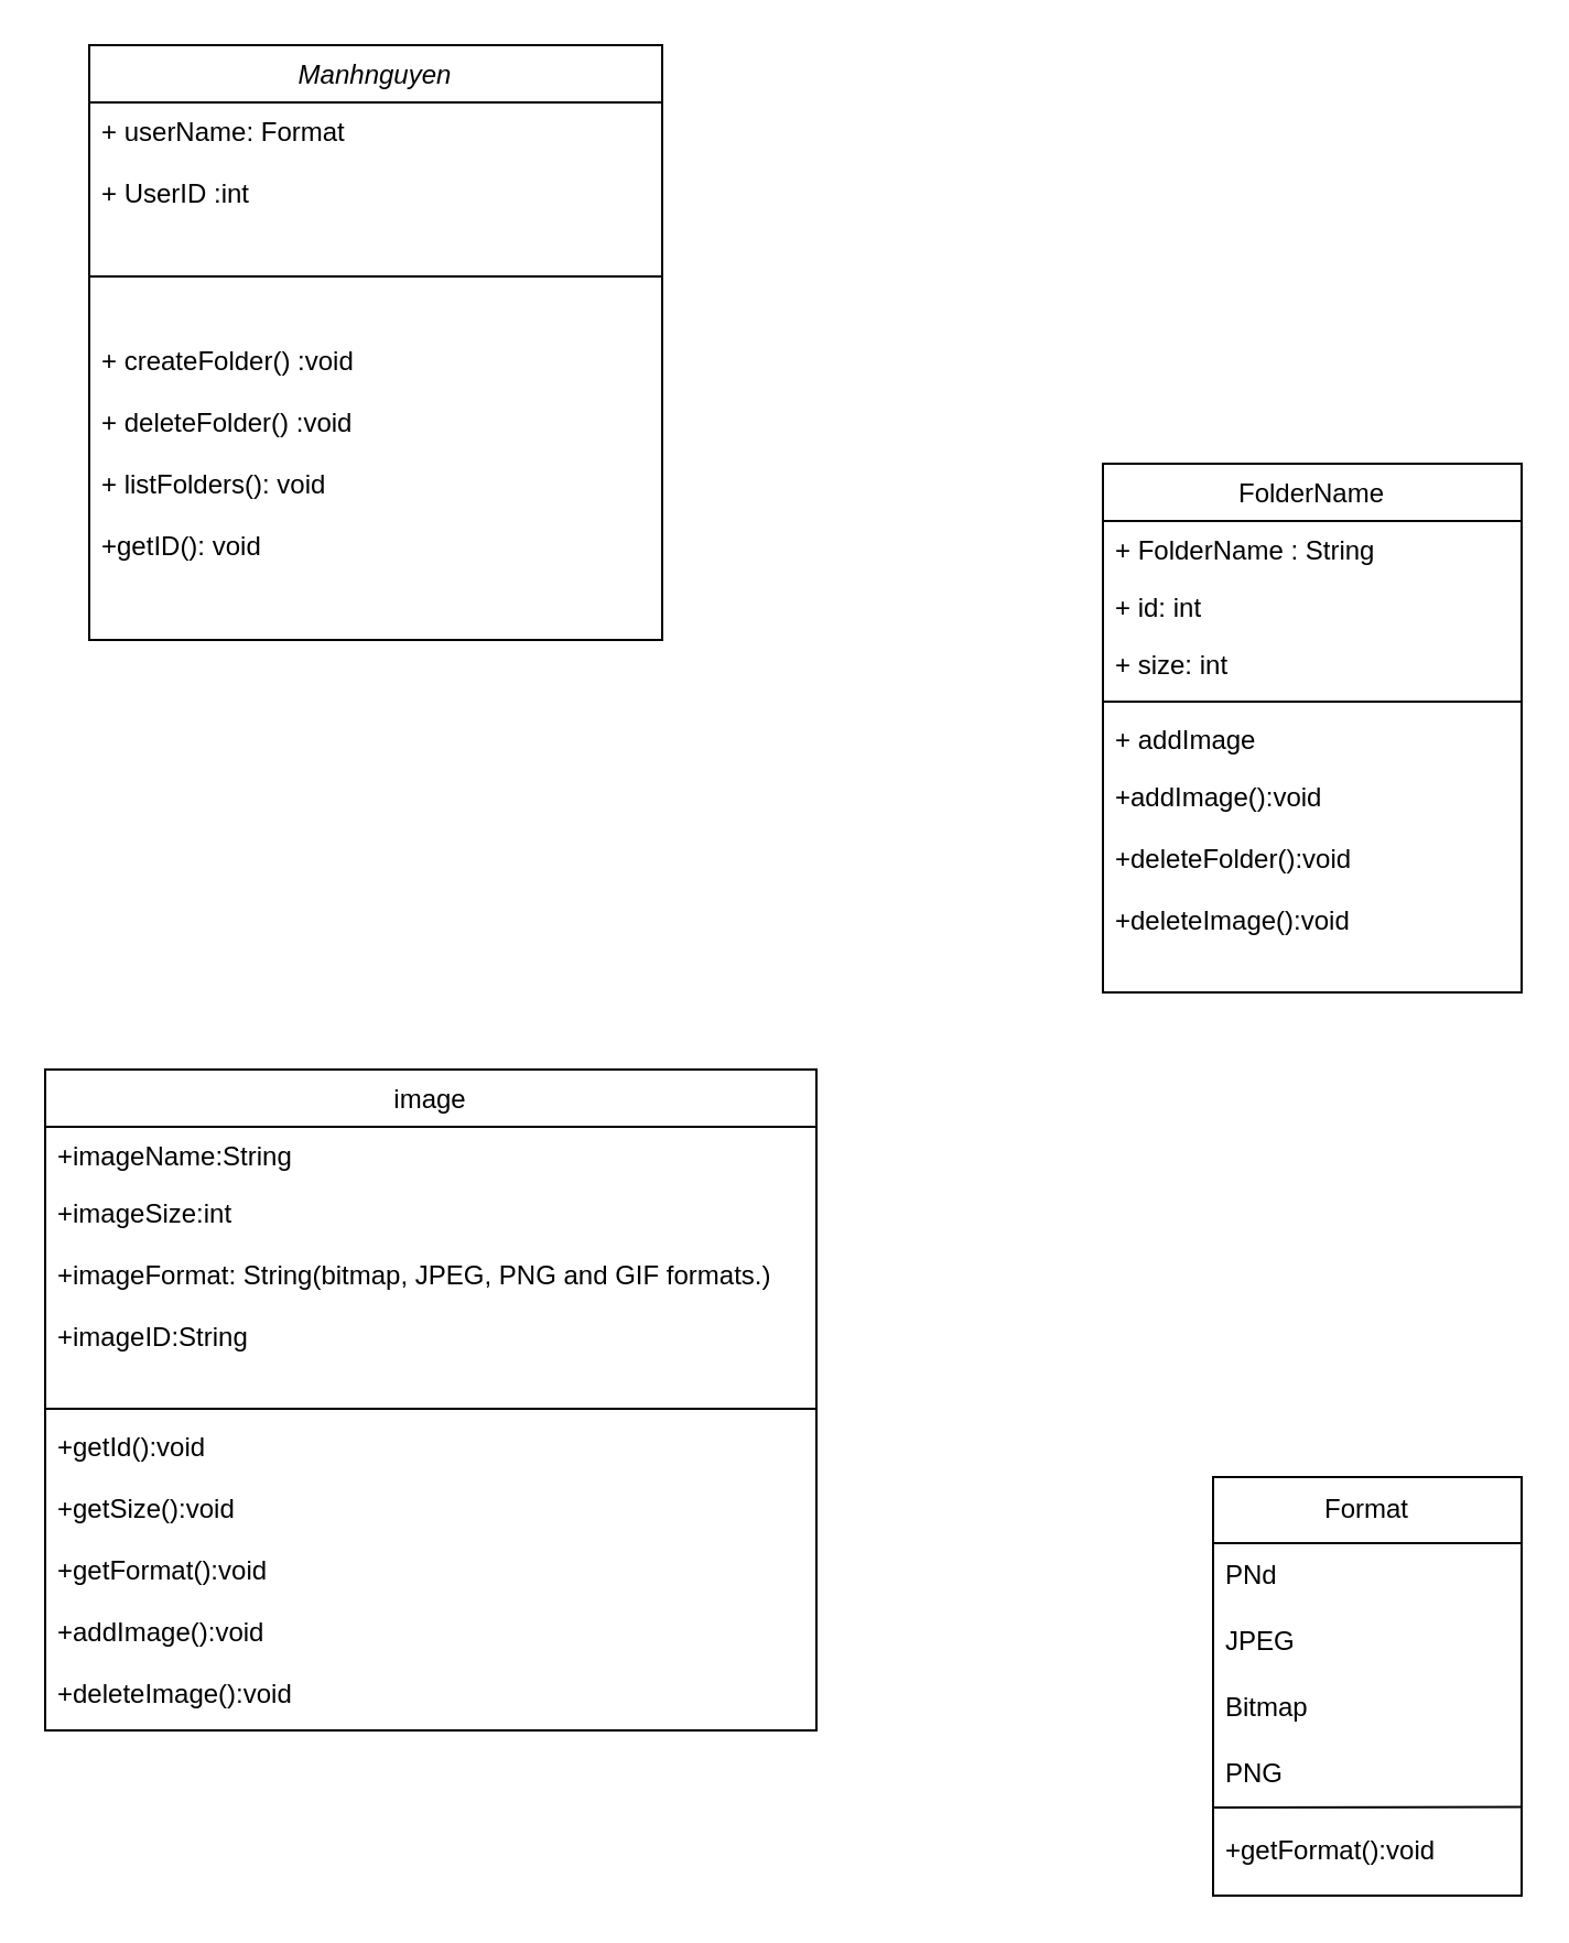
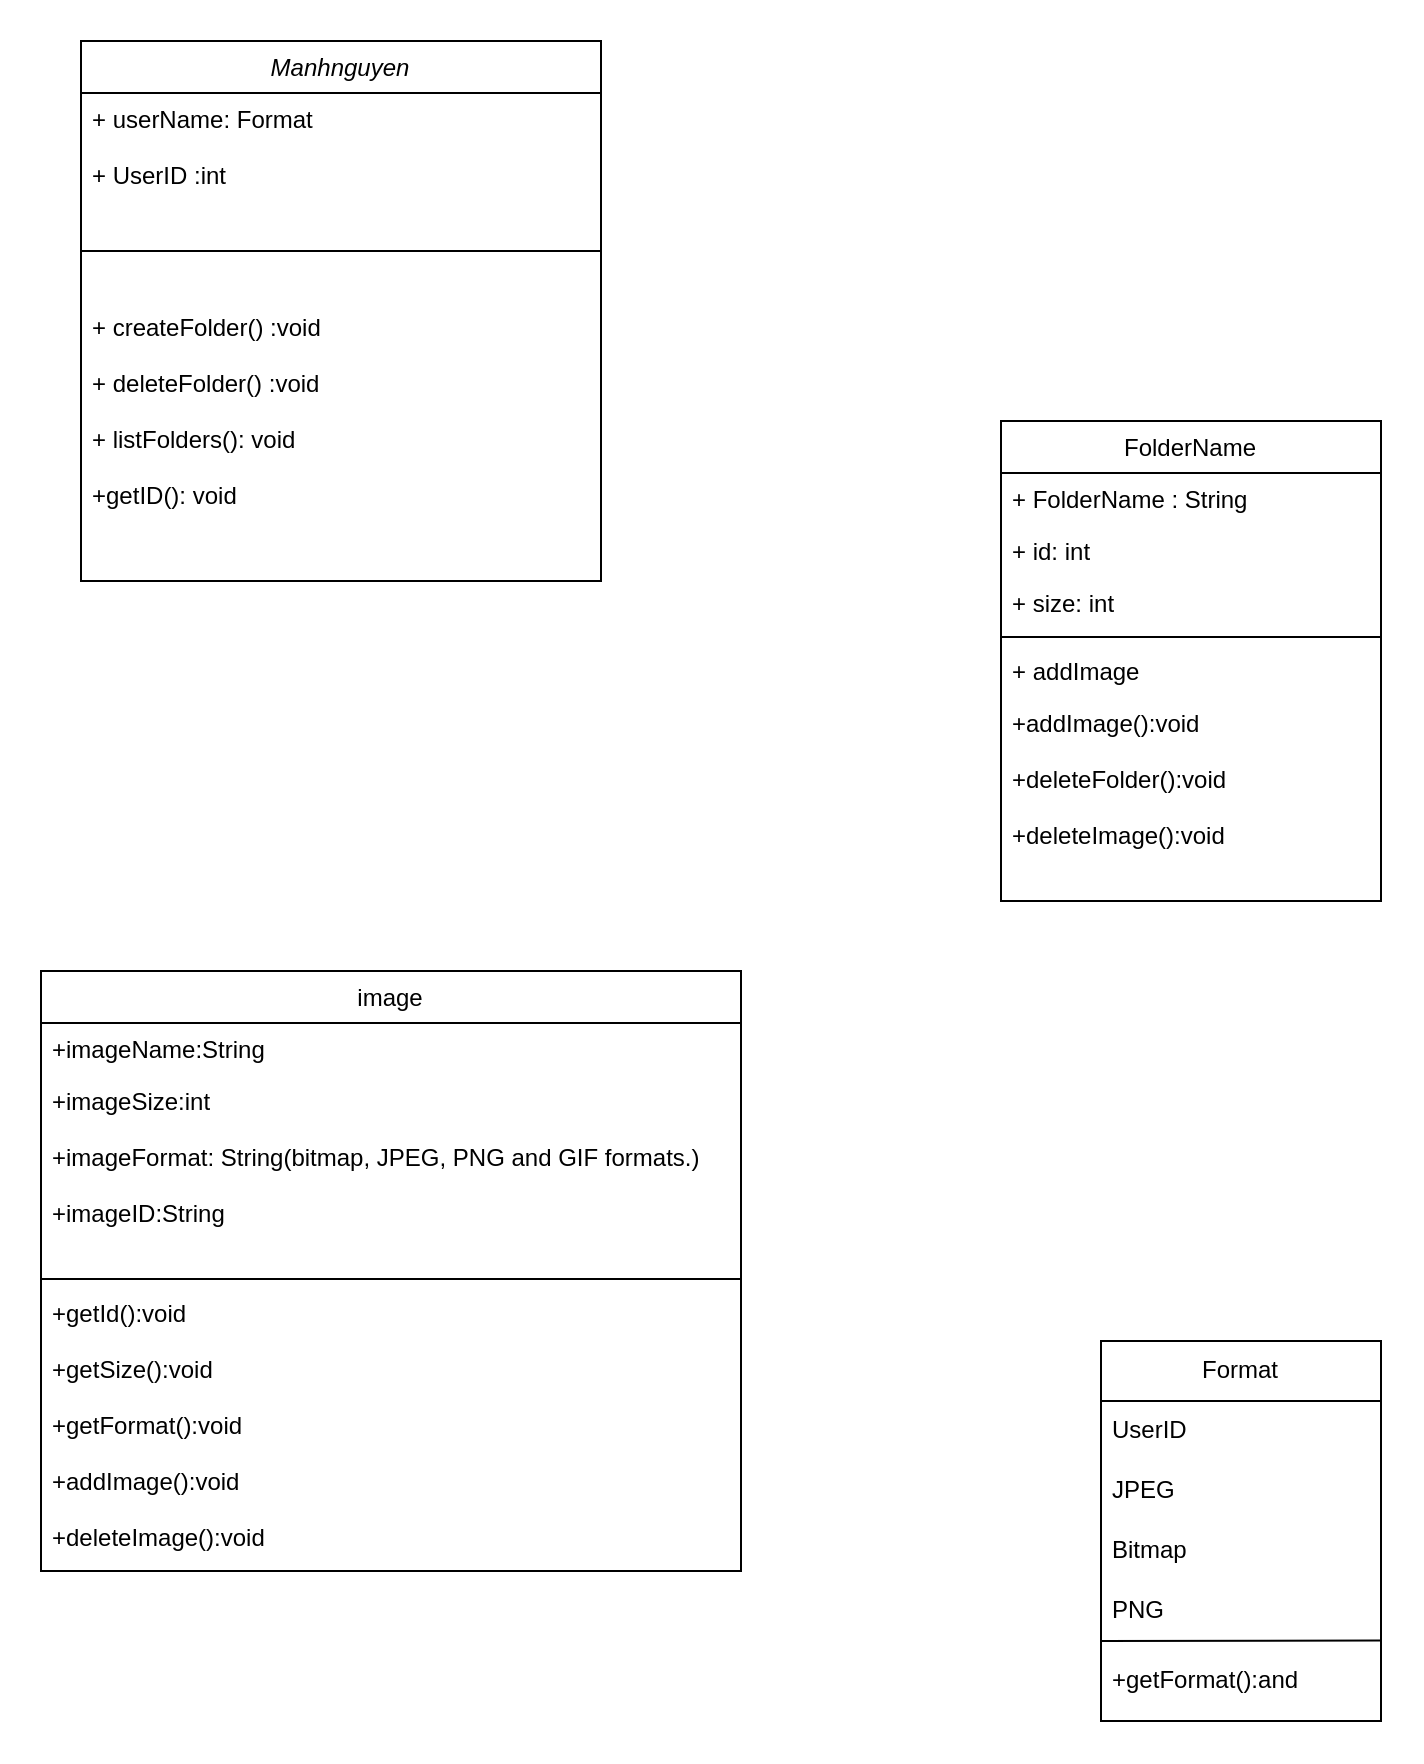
  <mxCell id="0" />
  <mxCell id="1" parent="0" />
  <mxCell id="2" value="Manhnguyen" style="swimlane;fontStyle=2;align=center;verticalAlign=top;childLayout=stackLayout;horizontal=1;startSize=26;horizontalStack=0;resizeParent=1;resizeLast=0;collapsible=1;marginBottom=0;rounded=0;shadow=0;strokeWidth=1;" parent="1" vertex="1"><mxGeometry x="40" y="20" width="260" height="270" as="geometry"><mxRectangle x="230" y="140" width="160" height="26" as="alternateBounds" /></mxGeometry></mxCell>
  <mxCell id="3" value="+ userName: Format&#10;&#10;+ UserID :int&#10;&#10;" style="text;align=left;verticalAlign=top;spacingLeft=4;spacingRight=4;overflow=hidden;rotatable=0;points=[[0,0.5],[1,0.5]];portConstraint=eastwest;" parent="2" vertex="1"><mxGeometry y="26" width="260" height="54" as="geometry" /></mxCell>
  <mxCell id="4" value="" style="line;html=1;strokeWidth=1;align=left;verticalAlign=middle;spacingTop=-1;spacingLeft=3;spacingRight=3;rotatable=0;labelPosition=right;points=[];portConstraint=eastwest;" parent="2" vertex="1"><mxGeometry y="80" width="260" height="50" as="geometry" /></mxCell>
  <mxCell id="5" value="+ createFolder() :void&#10;&#10;+ deleteFolder() :void&#10;&#10; + listFolders(): void&#10;&#10;+getID(): void" style="text;align=left;verticalAlign=top;spacingLeft=4;spacingRight=4;overflow=hidden;rotatable=0;points=[[0,0.5],[1,0.5]];portConstraint=eastwest;" parent="2" vertex="1"><mxGeometry y="130" width="260" height="110" as="geometry" /></mxCell>
  <mxCell id="6" value="image" style="swimlane;fontStyle=0;align=center;verticalAlign=top;childLayout=stackLayout;horizontal=1;startSize=26;horizontalStack=0;resizeParent=1;resizeLast=0;collapsible=1;marginBottom=0;rounded=0;shadow=0;strokeWidth=1;" parent="1" vertex="1"><mxGeometry x="20" y="485" width="350" height="300" as="geometry"><mxRectangle x="130" y="380" width="160" height="26" as="alternateBounds" /></mxGeometry></mxCell>
  <mxCell id="7" value="+imageName:String&#10;&#10;" style="text;align=left;verticalAlign=top;spacingLeft=4;spacingRight=4;overflow=hidden;rotatable=0;points=[[0,0.5],[1,0.5]];portConstraint=eastwest;" parent="6" vertex="1"><mxGeometry y="26" width="350" height="26" as="geometry" /></mxCell>
  <mxCell id="8" value="+imageSize:int&#10;&#10;+imageFormat: String(bitmap, JPEG, PNG and GIF formats.)&#10;&#10;+imageID:String" style="text;align=left;verticalAlign=top;spacingLeft=4;spacingRight=4;overflow=hidden;rotatable=0;points=[[0,0.5],[1,0.5]];portConstraint=eastwest;rounded=0;shadow=0;html=0;" parent="6" vertex="1"><mxGeometry y="52" width="350" height="98" as="geometry" /></mxCell>
  <mxCell id="9" value="" style="line;html=1;strokeWidth=1;align=left;verticalAlign=middle;spacingTop=-1;spacingLeft=3;spacingRight=3;rotatable=0;labelPosition=right;points=[];portConstraint=eastwest;" parent="6" vertex="1"><mxGeometry y="150" width="350" height="8" as="geometry" /></mxCell>
  <mxCell id="10" value="+getId():void&#10;&#10;+getSize():void&#10;&#10;+getFormat():void&#10;&#10;+addImage():void&#10;&#10;+deleteImage():void" style="text;align=left;verticalAlign=top;spacingLeft=4;spacingRight=4;overflow=hidden;rotatable=0;points=[[0,0.5],[1,0.5]];portConstraint=eastwest;" parent="6" vertex="1"><mxGeometry y="158" width="350" height="142" as="geometry" /></mxCell>
  <mxCell id="11" value="FolderName" style="swimlane;fontStyle=0;align=center;verticalAlign=top;childLayout=stackLayout;horizontal=1;startSize=26;horizontalStack=0;resizeParent=1;resizeLast=0;collapsible=1;marginBottom=0;rounded=0;shadow=0;strokeWidth=1;" parent="1" vertex="1"><mxGeometry x="500" y="210" width="190" height="240" as="geometry"><mxRectangle x="550" y="140" width="160" height="26" as="alternateBounds" /></mxGeometry></mxCell>
  <mxCell id="12" value="+ FolderName : String" style="text;align=left;verticalAlign=top;spacingLeft=4;spacingRight=4;overflow=hidden;rotatable=0;points=[[0,0.5],[1,0.5]];portConstraint=eastwest;" parent="11" vertex="1"><mxGeometry y="26" width="190" height="26" as="geometry" /></mxCell>
  <mxCell id="13" value="+ id: int" style="text;align=left;verticalAlign=top;spacingLeft=4;spacingRight=4;overflow=hidden;rotatable=0;points=[[0,0.5],[1,0.5]];portConstraint=eastwest;rounded=0;shadow=0;html=0;" parent="11" vertex="1"><mxGeometry y="52" width="190" height="26" as="geometry" /></mxCell>
  <mxCell id="14" value="+ size: int" style="text;align=left;verticalAlign=top;spacingLeft=4;spacingRight=4;overflow=hidden;rotatable=0;points=[[0,0.5],[1,0.5]];portConstraint=eastwest;rounded=0;shadow=0;html=0;" parent="11" vertex="1"><mxGeometry y="78" width="190" height="26" as="geometry" /></mxCell>
  <mxCell id="15" value="" style="line;html=1;strokeWidth=1;align=left;verticalAlign=middle;spacingTop=-1;spacingLeft=3;spacingRight=3;rotatable=0;labelPosition=right;points=[];portConstraint=eastwest;" parent="11" vertex="1"><mxGeometry y="104" width="190" height="8" as="geometry" /></mxCell>
  <mxCell id="16" value="+ addImage" style="text;align=left;verticalAlign=top;spacingLeft=4;spacingRight=4;overflow=hidden;rotatable=0;points=[[0,0.5],[1,0.5]];portConstraint=eastwest;" parent="11" vertex="1"><mxGeometry y="112" width="190" height="26" as="geometry" /></mxCell>
  <mxCell id="17" value="+addImage():void&#10;&#10;+deleteFolder():void&#10;&#10;+deleteImage():void&#10;&#10;" style="text;align=left;verticalAlign=top;spacingLeft=4;spacingRight=4;overflow=hidden;rotatable=0;points=[[0,0.5],[1,0.5]];portConstraint=eastwest;" parent="11" vertex="1"><mxGeometry y="138" width="190" height="102" as="geometry" /></mxCell>
  <mxCell id="18" value="Format" style="swimlane;fontStyle=0;childLayout=stackLayout;horizontal=1;startSize=30;horizontalStack=0;resizeParent=1;resizeParentMax=0;resizeLast=0;collapsible=1;marginBottom=0;whiteSpace=wrap;html=1;" vertex="1" parent="1"><mxGeometry x="550" y="670" width="140" height="190" as="geometry" /></mxCell>
- <mxCell id="19" value="PNd" style="text;strokeColor=none;fillColor=none;align=left;verticalAlign=middle;spacingLeft=4;spacingRight=4;overflow=hidden;points=[[0,0.5],[1,0.5]];portConstraint=eastwest;rotatable=0;whiteSpace=wrap;html=1;" vertex="1" parent="18"><mxGeometry y="30" width="140" height="30" as="geometry" /></mxCell>
+ <mxCell id="19" value="UserID" style="text;strokeColor=none;fillColor=none;align=left;verticalAlign=middle;spacingLeft=4;spacingRight=4;overflow=hidden;points=[[0,0.5],[1,0.5]];portConstraint=eastwest;rotatable=0;whiteSpace=wrap;html=1;" vertex="1" parent="18"><mxGeometry y="30" width="140" height="30" as="geometry" /></mxCell>
  <mxCell id="20" value="JPEG" style="text;strokeColor=none;fillColor=none;align=left;verticalAlign=middle;spacingLeft=4;spacingRight=4;overflow=hidden;points=[[0,0.5],[1,0.5]];portConstraint=eastwest;rotatable=0;whiteSpace=wrap;html=1;" vertex="1" parent="18"><mxGeometry y="60" width="140" height="30" as="geometry" /></mxCell>
  <mxCell id="21" value="Bitmap" style="text;strokeColor=none;fillColor=none;align=left;verticalAlign=middle;spacingLeft=4;spacingRight=4;overflow=hidden;points=[[0,0.5],[1,0.5]];portConstraint=eastwest;rotatable=0;whiteSpace=wrap;html=1;" vertex="1" parent="18"><mxGeometry y="90" width="140" height="30" as="geometry" /></mxCell>
  <mxCell id="22" value="PNG" style="text;strokeColor=none;fillColor=none;align=left;verticalAlign=middle;spacingLeft=4;spacingRight=4;overflow=hidden;points=[[0,0.5],[1,0.5]];portConstraint=eastwest;rotatable=0;whiteSpace=wrap;html=1;" vertex="1" parent="18"><mxGeometry y="120" width="140" height="30" as="geometry" /></mxCell>
- <mxCell id="23" value="+getFormat():void" style="text;strokeColor=none;fillColor=none;align=left;verticalAlign=middle;spacingLeft=4;spacingRight=4;overflow=hidden;points=[[0,0.5],[1,0.5]];portConstraint=eastwest;rotatable=0;whiteSpace=wrap;html=1;" vertex="1" parent="18"><mxGeometry y="150" width="140" height="40" as="geometry" /></mxCell>
+ <mxCell id="23" value="+getFormat():and" style="text;strokeColor=none;fillColor=none;align=left;verticalAlign=middle;spacingLeft=4;spacingRight=4;overflow=hidden;points=[[0,0.5],[1,0.5]];portConstraint=eastwest;rotatable=0;whiteSpace=wrap;html=1;" vertex="1" parent="18"><mxGeometry y="150" width="140" height="40" as="geometry" /></mxCell>
  <mxCell id="24" value="" style="endArrow=none;html=1;rounded=0;entryX=1.002;entryY=-0.005;entryDx=0;entryDy=0;entryPerimeter=0;" edge="1" parent="1" target="23"><mxGeometry width="50" height="50" relative="1" as="geometry"><mxPoint x="550" y="820" as="sourcePoint" /><mxPoint x="530" y="770" as="targetPoint" /></mxGeometry></mxCell>
